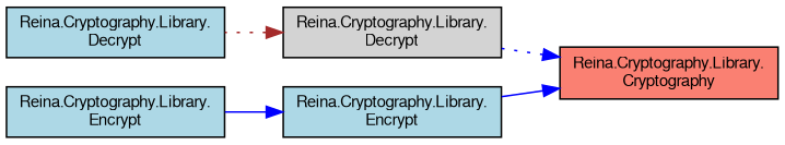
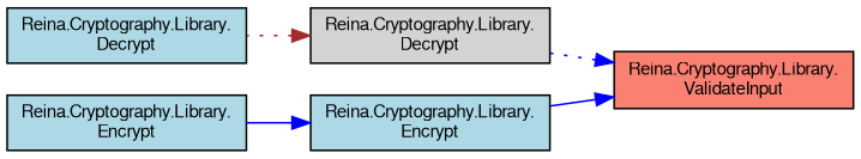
  digraph {
    rankdir=RL
    node [color=black fillcolor=lightblue fontname=FreeSans fontsize=10 shape=record style=filled]
    edge [color=blue dir=back fontname=FreeSans fontsize=10 labelfontname=FreeSans labelfontsize=10 style=dotted]
-   n1 [fillcolor=salmon fontcolor=black height=0.2 label="Reina.Cryptography.Library.\lCryptography" width=0.4]
+   n1 [fillcolor=salmon fontcolor=black height=0.2 label="Reina.Cryptography.Library.\lValidateInput" width=0.4]
    n2 [fillcolor=lightgrey height=0.2 label="Reina.Cryptography.Library.\lDecrypt" width=0.4]
    n3 [height=0.2 label="Reina.Cryptography.Library.\lEncrypt" width=0.4]
    n4 [height=0.2 label="Reina.Cryptography.Library.\lDecrypt" width=0.4]
    n5 [height=0.2 label="Reina.Cryptography.Library.\lEncrypt" width=0.4]
    n1 -> n2
    n1 -> n3 [style=solid]
    n2 -> n4 [color=brown]
    n3 -> n5 [style=solid]
  }
